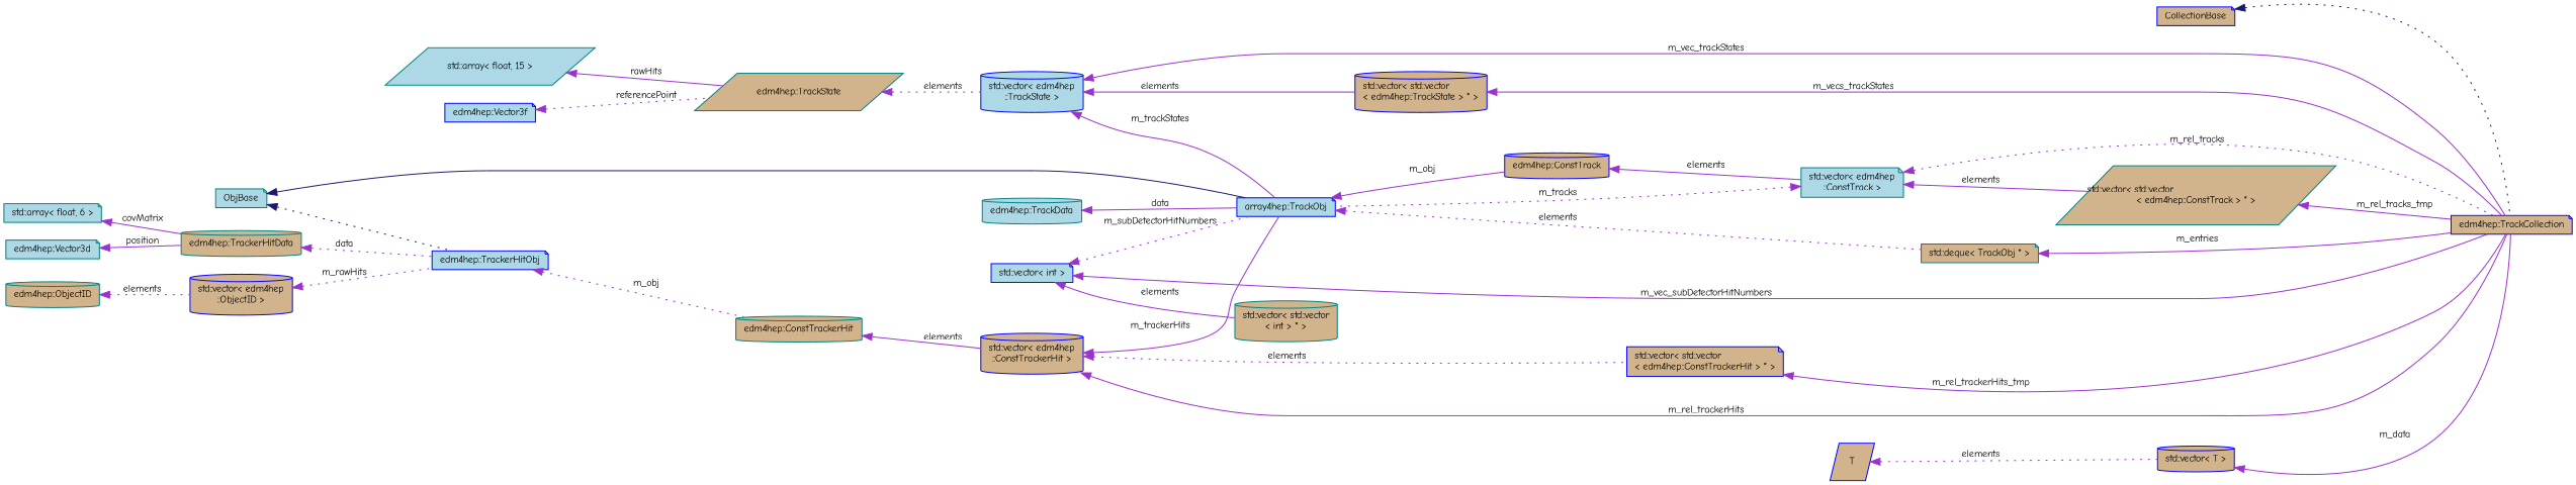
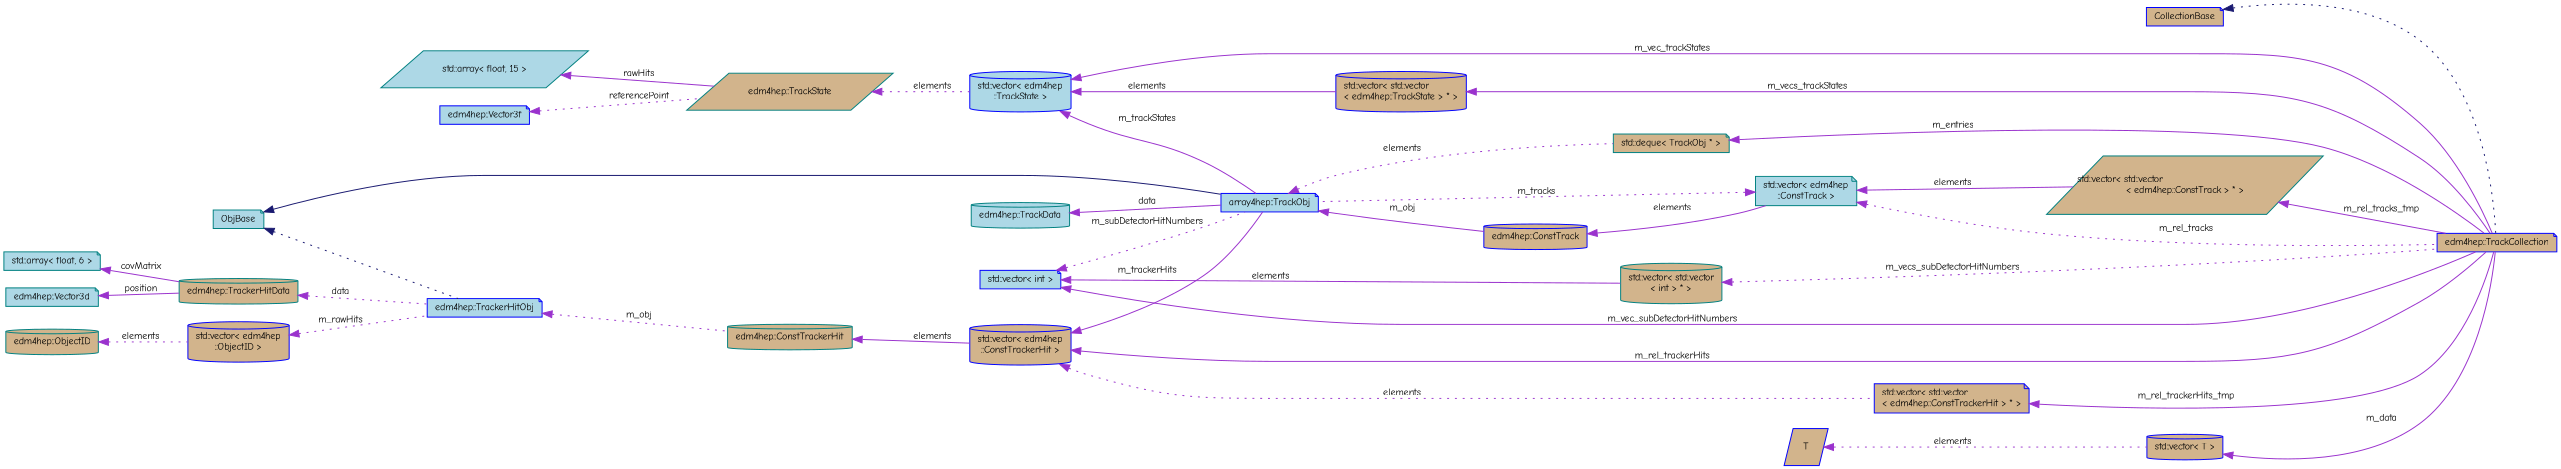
  digraph {
    fontname="Comic Neue"
    rankdir=LR
    node [color=blue fillcolor=tan fontname="Comic Neue" fontsize=10 shape=note style=filled]
    edge [color=darkorchid3 dir=back fontname="Comic Neue" fontsize=10 labelfontname=Helvetica labelfontsize=10 style=solid]
    n1 [fontcolor=black height=0.2 label="edm4hep::TrackCollection" width=0.4]
    n2 [height=0.2 label=CollectionBase width=0.4]
    n3 [height=0.2 label="std::vector\< std::vector\l\< edm4hep::TrackState \> * \>" shape=cylinder width=0.4]
    n4 [fillcolor=lightblue height=0.2 label="std::vector\< edm4hep\l::TrackState \>" shape=cylinder width=0.4]
    n5 [fillcolor=lightblue height=0.2 label="array4hep::TrackObj" width=0.4]
    n6 [height=0.2 label="edm4hep::ConstTrack" shape=cylinder width=0.4]
    n7 [color=teal height=0.2 label="std::deque\< TrackObj * \>" width=0.4]
    n8 [color=teal height=0.2 label="edm4hep::TrackState" shape=parallelogram width=0.4]
    n9 [color=teal fillcolor=lightblue height=0.2 label="std::array\< float, 15 \>" shape=parallelogram width=0.4]
    n10 [fillcolor=lightblue height=0.2 label="edm4hep::Vector3f" width=0.4]
    n11 [color=teal height=0.2 label="std::vector\< std::vector\l\< int \> * \>" shape=cylinder width=0.4]
    n12 [fillcolor=lightblue height=0.2 label="std::vector\< int \>" width=0.4]
    n13 [color=teal height=0.2 label="std::vector\< std::vector\l\< edm4hep::ConstTrack \> * \>" shape=parallelogram width=0.4]
    n14 [color=teal fillcolor=lightblue height=0.2 label="std::vector\< edm4hep\l::ConstTrack \>" width=0.4]
    n15 [color=teal fillcolor=lightblue height=0.2 label=ObjBase width=0.4]
    n16 [fillcolor=lightblue height=0.2 label="edm4hep::TrackerHitObj" width=0.4]
    n17 [color=teal height=0.2 label="edm4hep::ConstTrackerHit" shape=cylinder width=0.4]
    n18 [height=0.2 label="std::vector\< edm4hep\l::ConstTrackerHit \>" shape=cylinder width=0.4]
    n19 [height=0.2 label="std::vector\< std::vector\l\< edm4hep::ConstTrackerHit \> * \>" width=0.4]
    n20 [height=0.2 label="std::vector\< edm4hep\l::ObjectID \>" shape=cylinder width=0.4]
    n21 [color=teal height=0.2 label="edm4hep::ObjectID" shape=cylinder width=0.4]
    n22 [color=teal height=0.2 label="edm4hep::TrackerHitData" shape=cylinder width=0.4]
    n23 [color=teal fillcolor=lightblue height=0.2 label="std::array\< float, 6 \>" width=0.4]
    n24 [color=teal fillcolor=lightblue height=0.2 label="edm4hep::Vector3d" width=0.4]
    n25 [color=teal fillcolor=lightblue height=0.2 label="edm4hep::TrackData" shape=cylinder width=0.4]
    n26 [height=0.2 label="std::vector\< T \>" shape=cylinder width=0.4]
    n27 [height=0.2 label=T shape=parallelogram width=0.4]
    n2 -> n1 [color=midnightblue style=dotted]
    n3 -> n1 [label=" m_vecs_trackStates"]
    n4 -> n1 [label=" m_vec_trackStates"]
    n4 -> n3 [label=" elements"]
    n4 -> n5 [label=" m_trackStates"]
    n5 -> n6 [label=" m_obj"]
    n5 -> n7 [label=" elements" style=dotted]
    n6 -> n14 [label=" elements"]
    n7 -> n1 [label=" m_entries"]
    n8 -> n4 [label=" elements" style=dotted]
    n9 -> n8 [label=" rawHits"]
    n10 -> n8 [label=" referencePoint" style=dotted]
+   n11 -> n1 [label=" m_vecs_subDetectorHitNumbers" style=dotted]
    n12 -> n1 [label=" m_vec_subDetectorHitNumbers"]
    n12 -> n5 [label=" m_subDetectorHitNumbers" style=dotted]
    n12 -> n11 [label=" elements"]
    n13 -> n1 [label=" m_rel_tracks_tmp"]
    n14 -> n1 [label=" m_rel_tracks" style=dotted]
    n14 -> n5 [label=" m_tracks" style=dotted]
    n14 -> n13 [label=" elements"]
    n15 -> n5 [color=midnightblue]
    n15 -> n16 [color=midnightblue style=dotted]
    n16 -> n17 [label=" m_obj" style=dotted]
    n17 -> n18 [label=" elements"]
    n18 -> n1 [label=" m_rel_trackerHits"]
    n18 -> n5 [label=" m_trackerHits"]
    n18 -> n19 [label=" elements" style=dotted]
    n19 -> n1 [label=" m_rel_trackerHits_tmp"]
    n20 -> n16 [label=" m_rawHits" style=dotted]
    n21 -> n20 [label=" elements" style=dotted]
    n22 -> n16 [label=" data" style=dotted]
    n23 -> n22 [label=" covMatrix"]
    n24 -> n22 [label=" position"]
    n25 -> n5 [label=" data"]
    n26 -> n1 [label=" m_data"]
    n27 -> n26 [label=" elements" style=dotted]
  }
